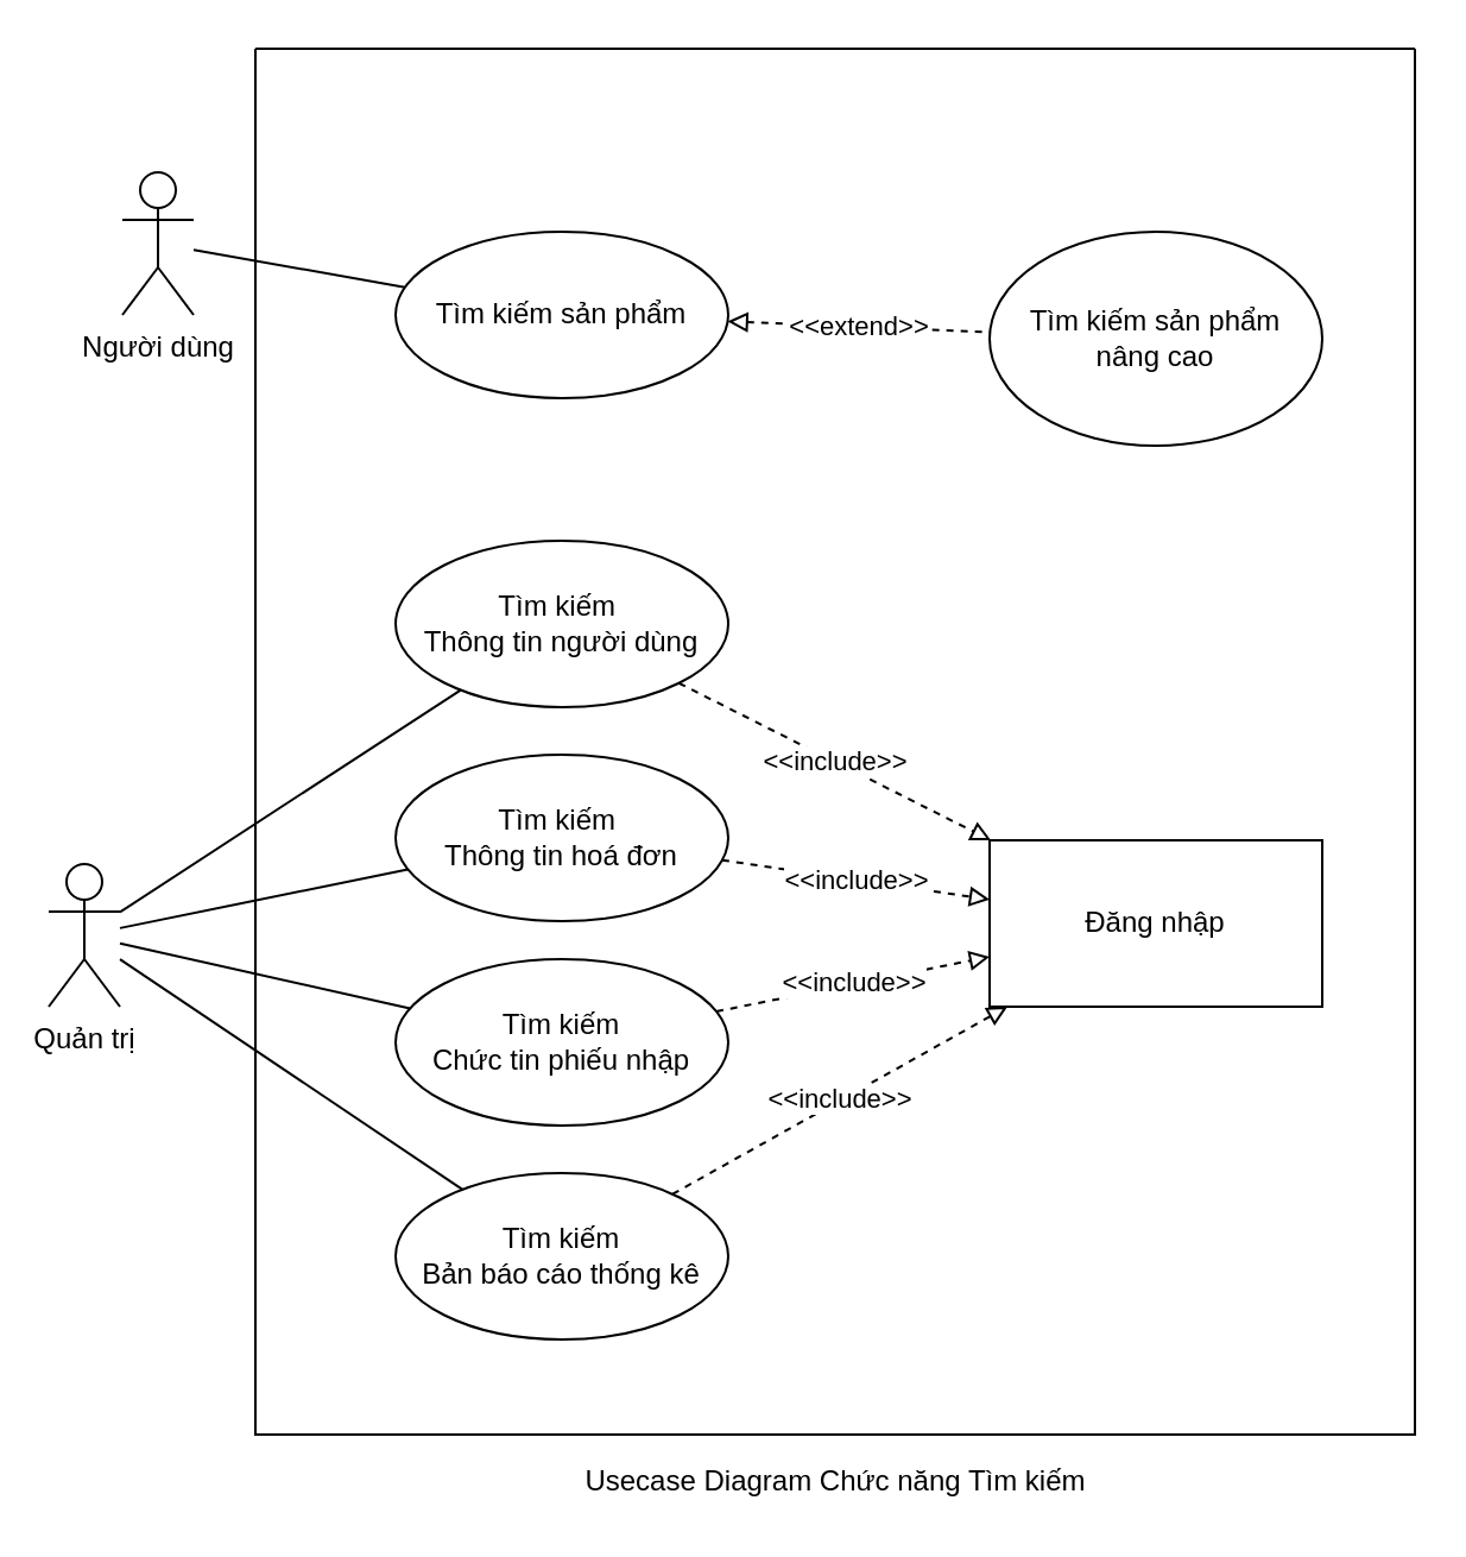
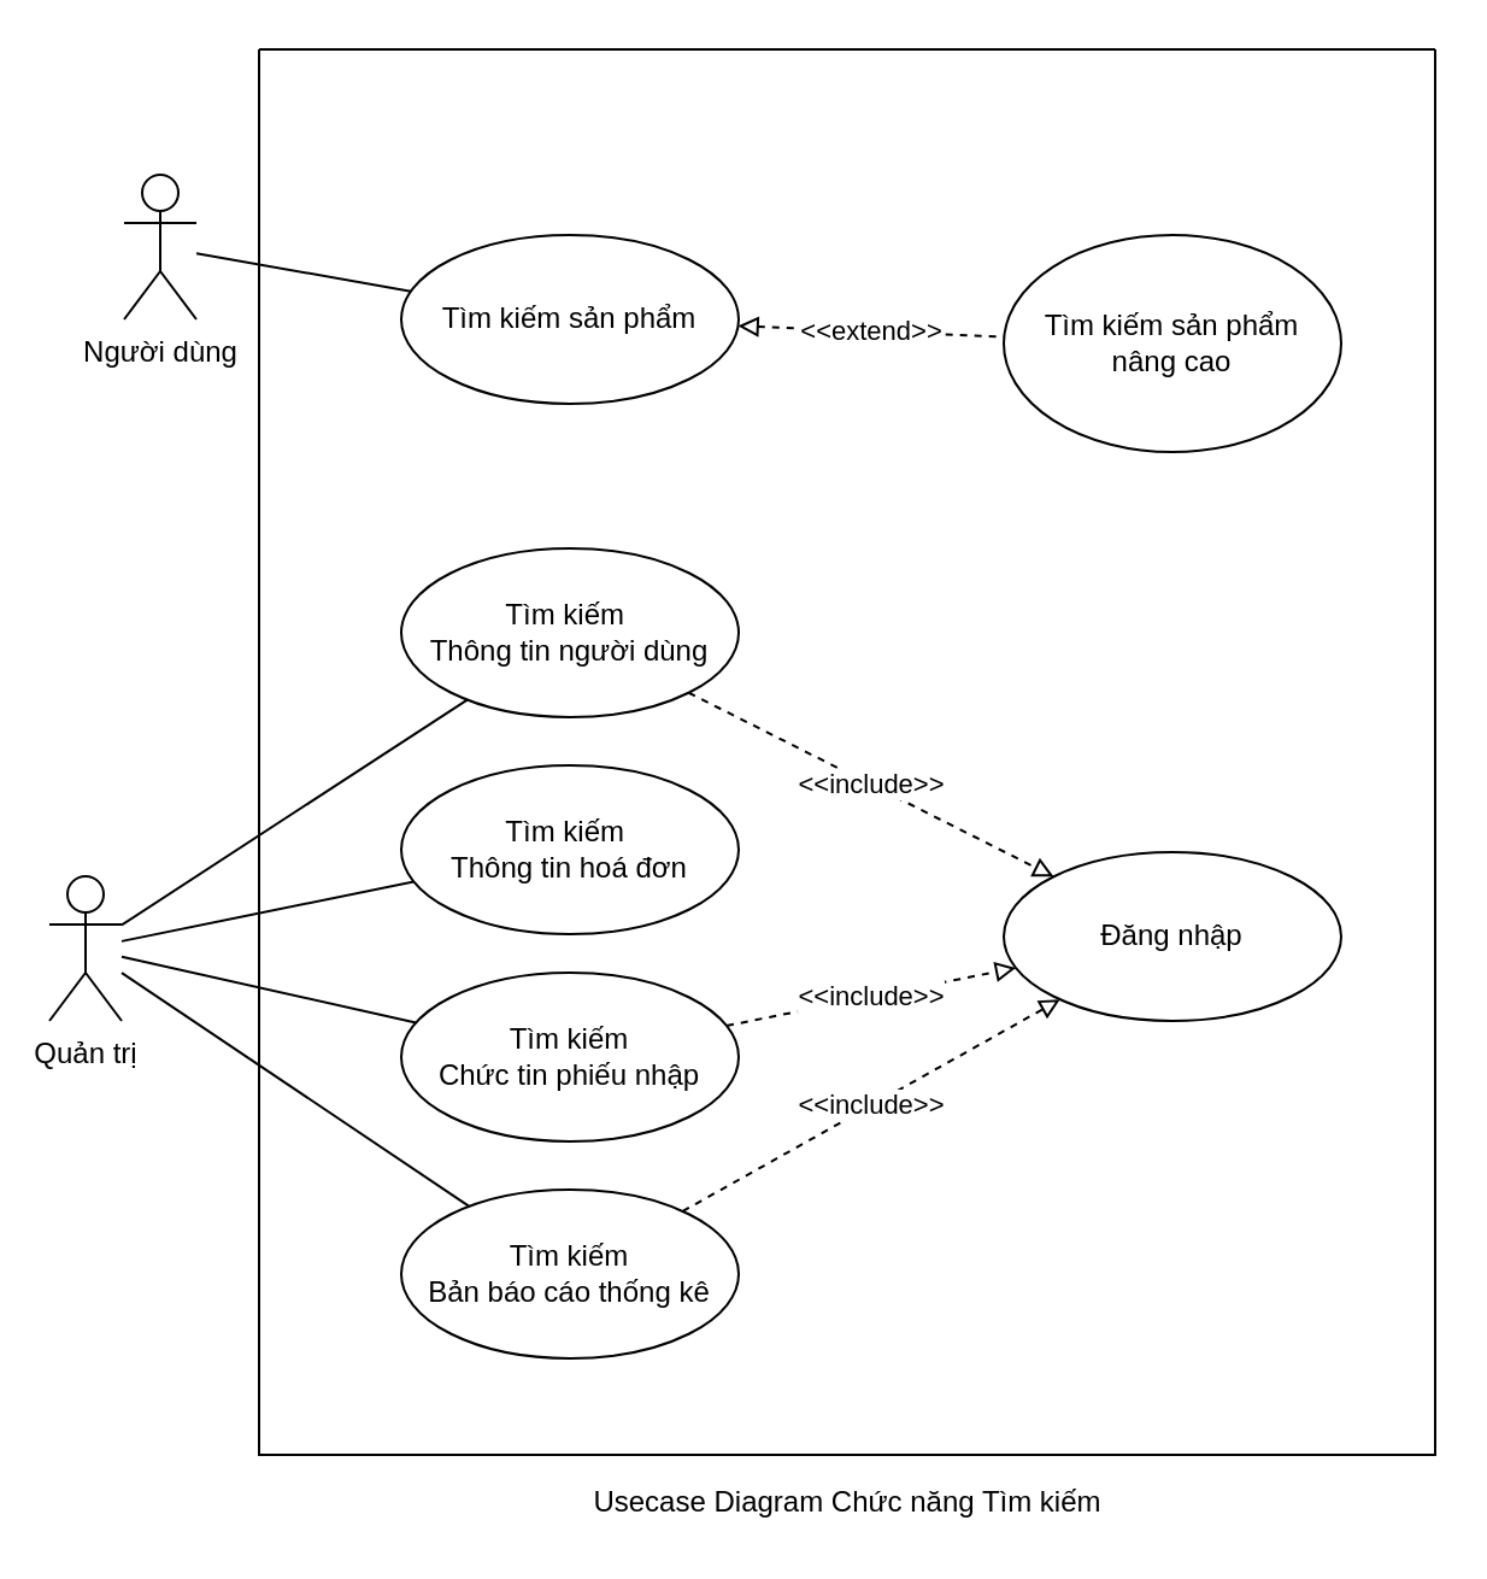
  <mxCell id="0" />
  <mxCell id="1" parent="0" />
  <mxCell id="2" style="rounded=0;orthogonalLoop=1;jettySize=auto;html=1;endArrow=none;endFill=0;" parent="1" source="3" target="6" edge="1"><mxGeometry relative="1" as="geometry" /></mxCell>
  <mxCell id="3" value="Người dùng" style="shape=umlActor;verticalLabelPosition=bottom;verticalAlign=top;html=1;outlineConnect=0;" parent="1" vertex="1"><mxGeometry x="51" y="72" width="30" height="60" as="geometry" /></mxCell>
  <mxCell id="4" value="" style="swimlane;startSize=0;" parent="1" vertex="1"><mxGeometry x="107" y="20" width="488" height="583" as="geometry" /></mxCell>
  <mxCell id="5" value="&amp;lt;&amp;lt;extend&amp;gt;&amp;gt;" style="edgeStyle=none;rounded=0;orthogonalLoop=1;jettySize=auto;html=1;dashed=1;startArrow=block;startFill=0;endArrow=none;endFill=0;" parent="4" source="6" target="7" edge="1"><mxGeometry relative="1" as="geometry" /></mxCell>
  <mxCell id="6" value="Tìm kiếm sản phẩm" style="ellipse;whiteSpace=wrap;html=1;" parent="4" vertex="1"><mxGeometry x="59" y="77" width="140" height="70" as="geometry" /></mxCell>
  <mxCell id="7" value="Tìm kiếm sản phẩm &lt;br&gt;nâng cao" style="ellipse;whiteSpace=wrap;html=1;" parent="4" vertex="1"><mxGeometry x="309" y="77" width="140" height="90" as="geometry" /></mxCell>
  <mxCell id="8" value="Tìm kiếm&amp;nbsp;&lt;br&gt;Thông tin người dùng" style="ellipse;whiteSpace=wrap;html=1;" vertex="1" parent="4"><mxGeometry x="59" y="207" width="140" height="70" as="geometry" /></mxCell>
  <mxCell id="9" value="Tìm kiếm&amp;nbsp;&lt;br&gt;Thông tin hoá đơn" style="ellipse;whiteSpace=wrap;html=1;" vertex="1" parent="4"><mxGeometry x="59" y="297" width="140" height="70" as="geometry" /></mxCell>
  <mxCell id="10" value="Tìm kiếm&lt;br&gt;Chức tin phiếu nhập" style="ellipse;whiteSpace=wrap;html=1;" vertex="1" parent="4"><mxGeometry x="59" y="383" width="140" height="70" as="geometry" /></mxCell>
- <mxCell id="11" value="Đăng nhập" style="whiteSpace=wrap;html=1;rounded=0;" vertex="1" parent="4"><mxGeometry x="309" y="333" width="140" height="70" as="geometry" /></mxCell>
+ <mxCell id="11" value="Đăng nhập" style="ellipse;whiteSpace=wrap;html=1;" vertex="1" parent="4"><mxGeometry x="309" y="333" width="140" height="70" as="geometry" /></mxCell>
  <mxCell id="12" value="&amp;lt;&amp;lt;include&amp;gt;&amp;gt;" style="edgeStyle=none;rounded=0;orthogonalLoop=1;jettySize=auto;html=1;dashed=1;startArrow=none;startFill=0;endArrow=block;endFill=0;" edge="1" parent="4" source="8" target="11"><mxGeometry relative="1" as="geometry"><mxPoint x="219" y="217" as="sourcePoint" /><mxPoint x="329" y="217" as="targetPoint" /></mxGeometry></mxCell>
- <mxCell id="13" value="&amp;lt;&amp;lt;include&amp;gt;&amp;gt;" style="edgeStyle=none;rounded=0;orthogonalLoop=1;jettySize=auto;html=1;dashed=1;startArrow=none;startFill=0;endArrow=block;endFill=0;" edge="1" parent="4" source="9" target="11"><mxGeometry relative="1" as="geometry"><mxPoint x="194.125" y="273.571" as="sourcePoint" /><mxPoint x="313.826" y="320.46" as="targetPoint" /></mxGeometry></mxCell>
  <mxCell id="14" value="&amp;lt;&amp;lt;include&amp;gt;&amp;gt;" style="edgeStyle=none;rounded=0;orthogonalLoop=1;jettySize=auto;html=1;dashed=1;startArrow=none;startFill=0;endArrow=block;endFill=0;" edge="1" parent="4" source="10" target="11"><mxGeometry relative="1" as="geometry"><mxPoint x="209.0" y="342" as="sourcePoint" /><mxPoint x="299.0" y="342" as="targetPoint" /></mxGeometry></mxCell>
  <mxCell id="15" value="Tìm kiếm&lt;br&gt;Bản báo cáo thống kê" style="ellipse;whiteSpace=wrap;html=1;" vertex="1" parent="4"><mxGeometry x="59" y="473" width="140" height="70" as="geometry" /></mxCell>
  <mxCell id="16" value="&amp;lt;&amp;lt;include&amp;gt;&amp;gt;" style="edgeStyle=none;rounded=0;orthogonalLoop=1;jettySize=auto;html=1;dashed=1;startArrow=none;startFill=0;endArrow=block;endFill=0;" edge="1" parent="4" source="15" target="11"><mxGeometry relative="1" as="geometry"><mxPoint x="196.698" y="408.182" as="sourcePoint" /><mxPoint x="331.295" y="361.812" as="targetPoint" /></mxGeometry></mxCell>
  <mxCell id="17" style="edgeStyle=none;rounded=0;orthogonalLoop=1;jettySize=auto;html=1;exitX=0.5;exitY=0;exitDx=0;exitDy=0;dashed=1;strokeColor=default;" parent="1" source="4" target="4" edge="1"><mxGeometry relative="1" as="geometry" /></mxCell>
  <mxCell id="18" value="Quản trị" style="shape=umlActor;verticalLabelPosition=bottom;verticalAlign=top;html=1;outlineConnect=0;" vertex="1" parent="1"><mxGeometry x="20" y="363" width="30" height="60" as="geometry" /></mxCell>
  <mxCell id="19" style="rounded=0;orthogonalLoop=1;jettySize=auto;html=1;endArrow=none;endFill=0;" edge="1" parent="1" source="18" target="9"><mxGeometry relative="1" as="geometry"><mxPoint x="46" y="351.5" as="sourcePoint" /><mxPoint x="156" y="351.5" as="targetPoint" /></mxGeometry></mxCell>
  <mxCell id="20" style="rounded=0;orthogonalLoop=1;jettySize=auto;html=1;endArrow=none;endFill=0;" edge="1" parent="1" source="18" target="8"><mxGeometry relative="1" as="geometry"><mxPoint x="56" y="362" as="sourcePoint" /><mxPoint x="176" y="362" as="targetPoint" /></mxGeometry></mxCell>
  <mxCell id="21" style="rounded=0;orthogonalLoop=1;jettySize=auto;html=1;endArrow=none;endFill=0;" edge="1" parent="1" source="18" target="10"><mxGeometry relative="1" as="geometry"><mxPoint x="56" y="362" as="sourcePoint" /><mxPoint x="176" y="362" as="targetPoint" /></mxGeometry></mxCell>
  <mxCell id="22" value="Usecase Diagram Chức năng Tìm kiếm" style="text;html=1;align=center;verticalAlign=middle;resizable=0;points=[];autosize=1;strokeColor=none;fillColor=none;" vertex="1" parent="1"><mxGeometry x="236" y="613" width="230" height="20" as="geometry" /></mxCell>
  <mxCell id="23" style="rounded=0;orthogonalLoop=1;jettySize=auto;html=1;endArrow=none;endFill=0;" edge="1" parent="1" source="18" target="15"><mxGeometry relative="1" as="geometry"><mxPoint x="56" y="415.858" as="sourcePoint" /><mxPoint x="180.55" y="439.587" as="targetPoint" /></mxGeometry></mxCell>
